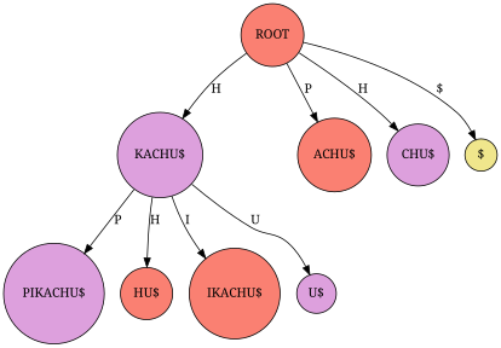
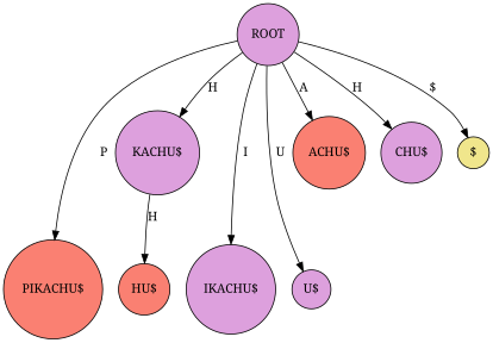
  digraph {
    fontname="Noto Serif"
    node [fillcolor=plum fontname="Noto Serif" shape=circle style=filled]
    edge [fontname="Noto Serif"]
-   n1 [fillcolor=salmon label=ROOT]
-   n2 [label="PIKACHU$"]
-   n3 [fillcolor=salmon label="IKACHU$"]
+   n1 [label=ROOT]
+   n2 [fillcolor=salmon label="PIKACHU$"]
+   n3 [label="IKACHU$"]
    n4 [label="KACHU$"]
    n5 [fillcolor=salmon label="ACHU$"]
    n6 [label="CHU$"]
    n7 [label="U$"]
    n8 [fillcolor=khaki label="$"]
    n9 [fillcolor=salmon label="HU$"]
-   n4 -> n2 [label=P]
-   n4 -> n3 [label=I]
+   n1 -> n2 [label=P]
+   n1 -> n3 [label=I]
    n1 -> n4 [label=H]
-   n1 -> n5 [label=P]
+   n1 -> n5 [label=A]
    n1 -> n6 [label=H]
-   n4 -> n7 [label=U]
+   n1 -> n7 [label=U]
    n1 -> n8 [label="$"]
    n4 -> n9 [label=H]
  }
